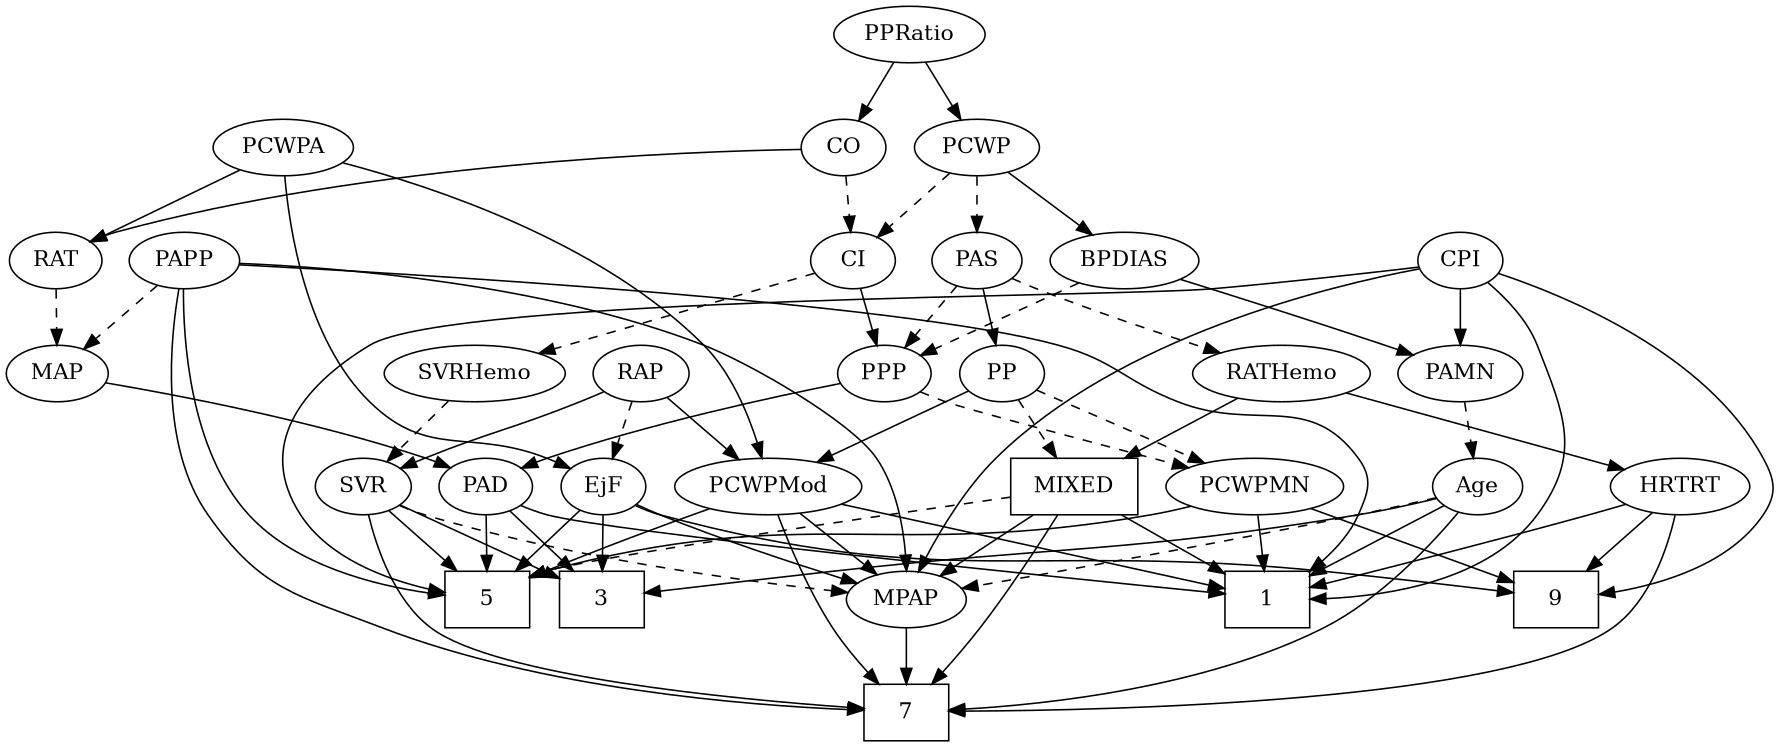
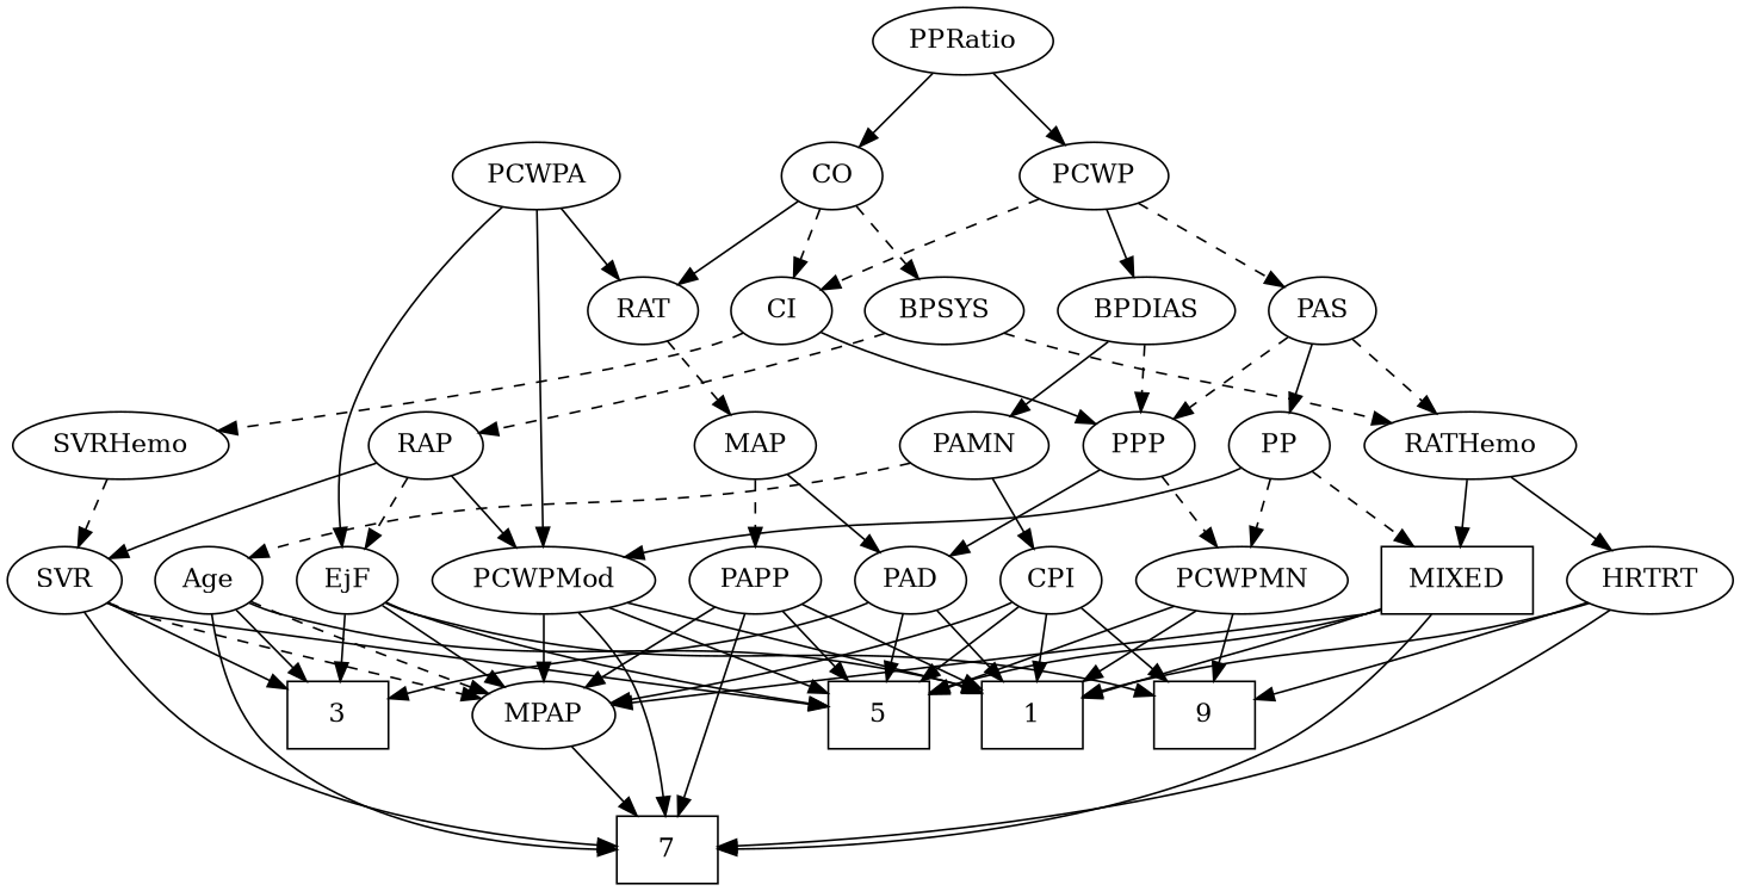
  strict digraph {
    edge [style=solid]
    1 [height=0.5 shape=box width=0.75]
    n2 [height=0.5 label=7 shape=box width=0.75]
    3 [height=0.5 shape=box width=0.75]
    n4 [height=0.5 label=9 shape=box width=0.75]
    5 [height=0.5 shape=box width=0.75]
    Age [height=0.5 width=0.75]
    MPAP [height=0.5 width=0.97491]
    EjF [height=0.5 width=0.75]
    RAP [height=0.5 width=0.77632]
    SVR [height=0.5 width=0.77632]
    PCWPMod [height=0.5 width=1.4443]
    MIXED [height=0.5 shape=box width=1.1193]
+   BPSYS [height=0.5 width=1.0471]
    RATHemo [height=0.5 width=1.3721]
    HRTRT [height=0.5 width=1.1013]
    PAD [height=0.5 width=0.79437]
    CO [height=0.5 width=0.75]
    RAT [height=0.5 width=0.75827]
    CI [height=0.5 width=0.75]
    MAP [height=0.5 width=0.84854]
    PPP [height=0.5 width=0.75]
    SVRHemo [height=0.5 width=1.3902]
    PCWPA [height=0.5 width=1.1555]
    PAPP [height=0.5 width=0.88464]
    PCWPMN [height=0.5 width=1.3902]
    PAS [height=0.5 width=0.75]
    PP [height=0.5 width=0.75]
    PAMN [height=0.5 width=1.011]
    CPI [height=0.5 width=0.75]
    BPDIAS [height=0.5 width=1.1735]
    PPRatio [height=0.5 width=1.1013]
    PCWP [height=0.5 width=0.97491]
    Age -> 1
    Age -> n2
    Age -> 3
    Age -> MPAP [style=dashed]
    MPAP -> n2
    EjF -> 3
    EjF -> n4
    EjF -> 5
    EjF -> MPAP
    RAP -> EjF [style=dashed]
    RAP -> SVR
    RAP -> PCWPMod
    SVR -> n2
    SVR -> 3
    SVR -> 5
    SVR -> MPAP [style=dashed]
    PCWPMod -> 1
    PCWPMod -> n2
    PCWPMod -> 5
    PCWPMod -> MPAP
    MIXED -> 1
    MIXED -> n2
-   MIXED -> 5 [style=dashed]
+   MIXED -> 5
    MIXED -> MPAP
+   BPSYS -> RAP [style=dashed]
+   BPSYS -> RATHemo [style=dashed]
    RATHemo -> MIXED
    RATHemo -> HRTRT
    HRTRT -> 1
    HRTRT -> n2
    HRTRT -> n4
    PAD -> 1
    PAD -> 3
    PAD -> 5
+   CO -> BPSYS [style=dashed]
    CO -> RAT
    CO -> CI [style=dashed]
    RAT -> MAP [style=dashed]
    CI -> PPP
    CI -> SVRHemo [style=dashed]
    MAP -> PAD
-   PAPP -> MAP [style=dashed]
+   MAP -> PAPP [style=dashed]
    PPP -> PAD
    PPP -> PCWPMN [style=dashed]
    SVRHemo -> SVR [style=dashed]
    PCWPA -> EjF
    PCWPA -> PCWPMod
    PCWPA -> RAT
    PAPP -> 1
    PAPP -> n2
    PAPP -> 5
    PAPP -> MPAP
    PCWPMN -> 1
    PCWPMN -> n4
    PCWPMN -> 5
    PAS -> RATHemo [style=dashed]
    PAS -> PPP [style=dashed]
    PAS -> PP
    PP -> PCWPMod
    PP -> MIXED [style=dashed]
    PP -> PCWPMN [style=dashed]
    PAMN -> Age [style=dashed]
-   CPI -> PAMN
+   PAMN -> CPI
    CPI -> 1
    CPI -> n4
    CPI -> 5
    CPI -> MPAP
    BPDIAS -> PPP [style=dashed]
    BPDIAS -> PAMN
    PPRatio -> CO
    PPRatio -> PCWP
    PCWP -> CI [style=dashed]
    PCWP -> PAS [style=dashed]
    PCWP -> BPDIAS
  }
